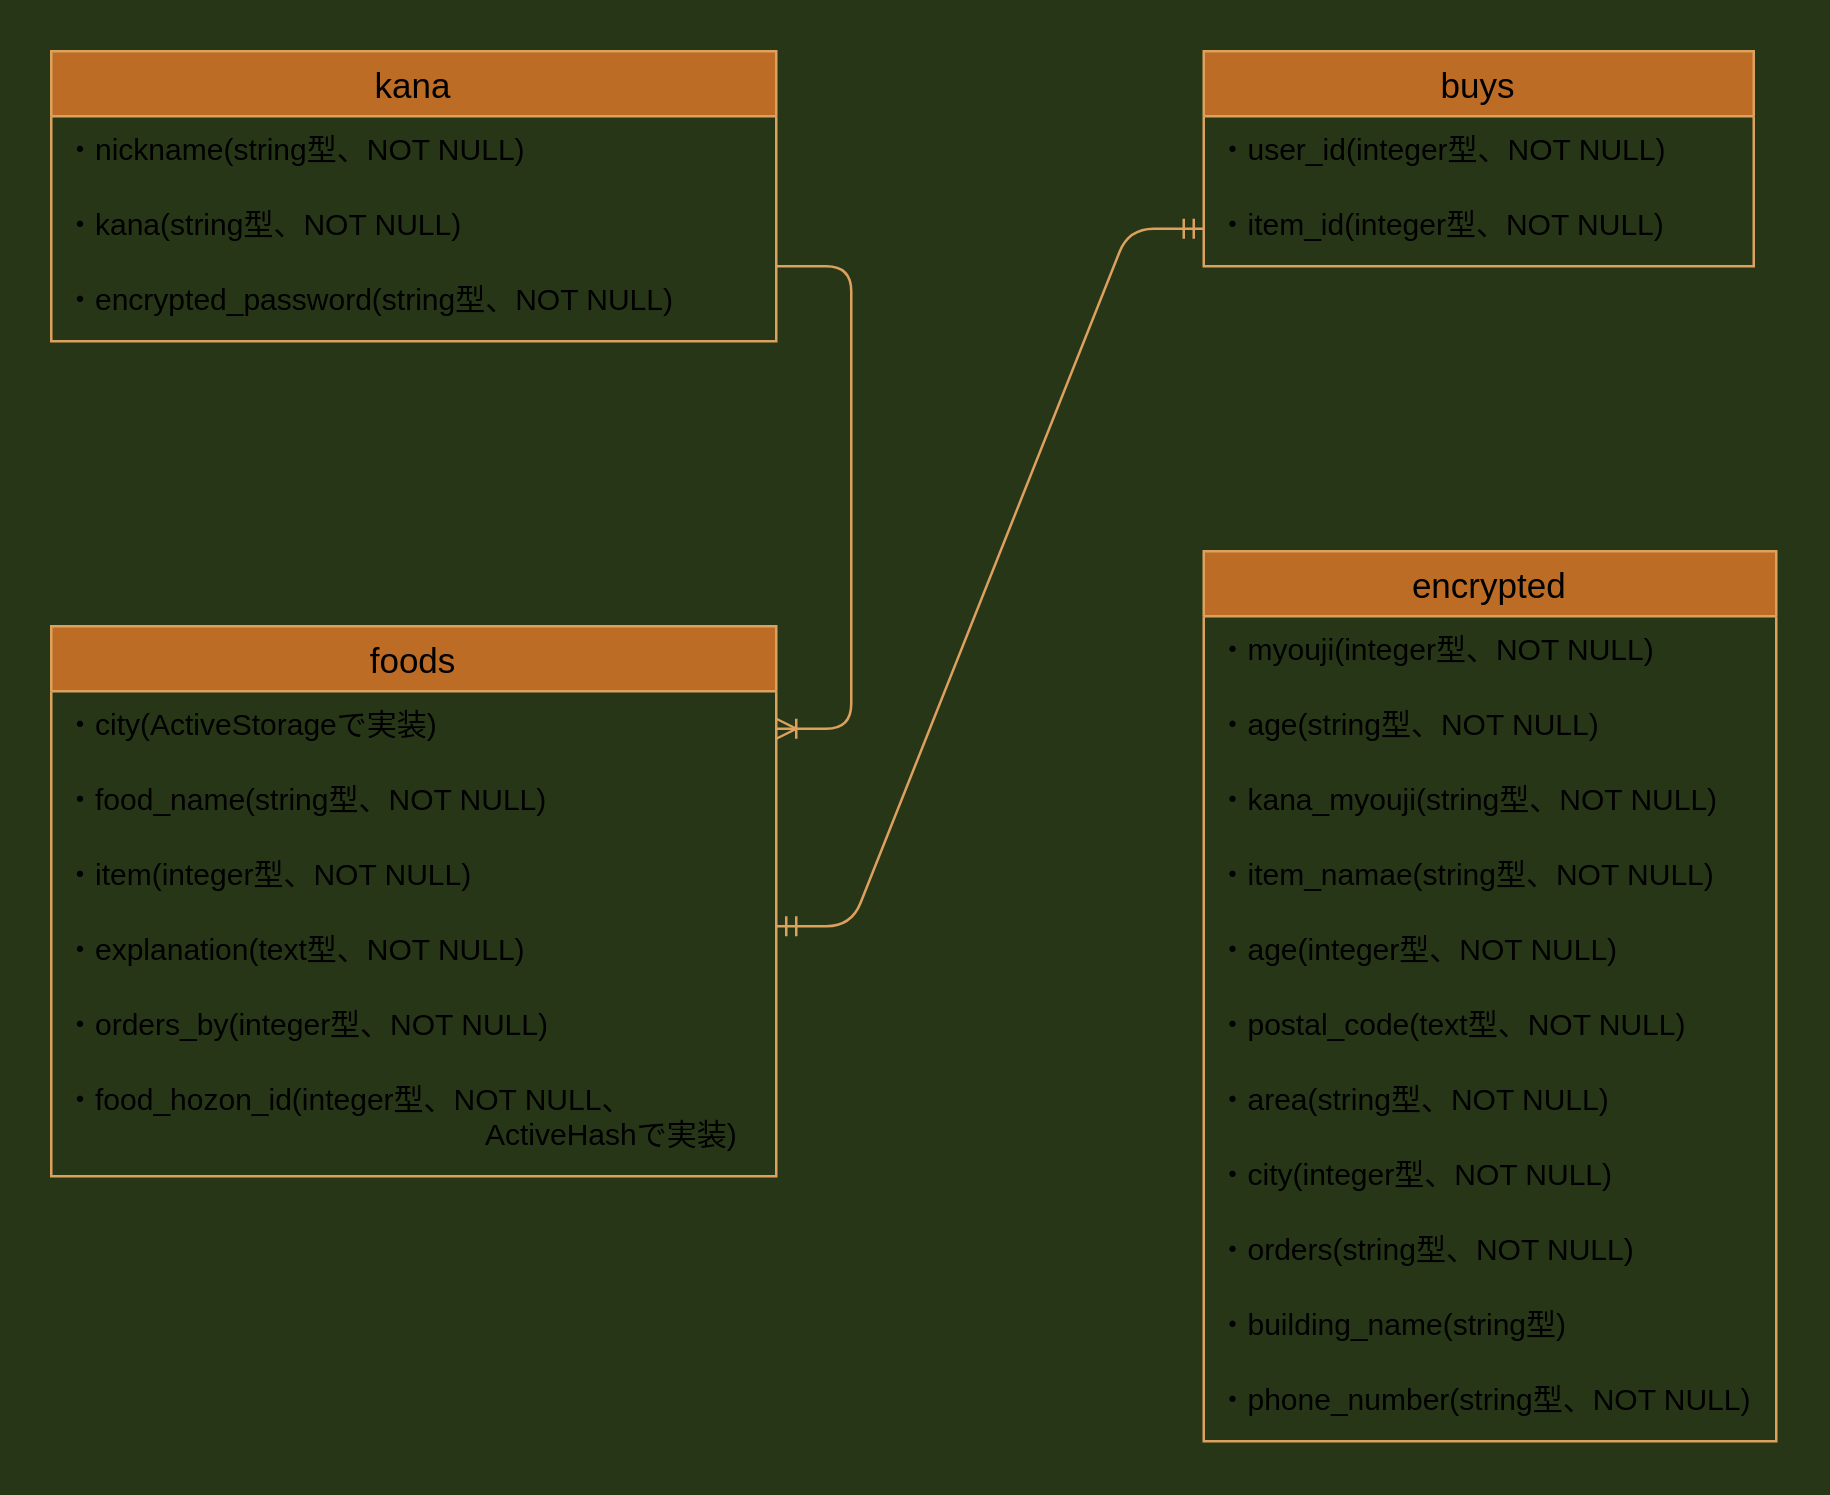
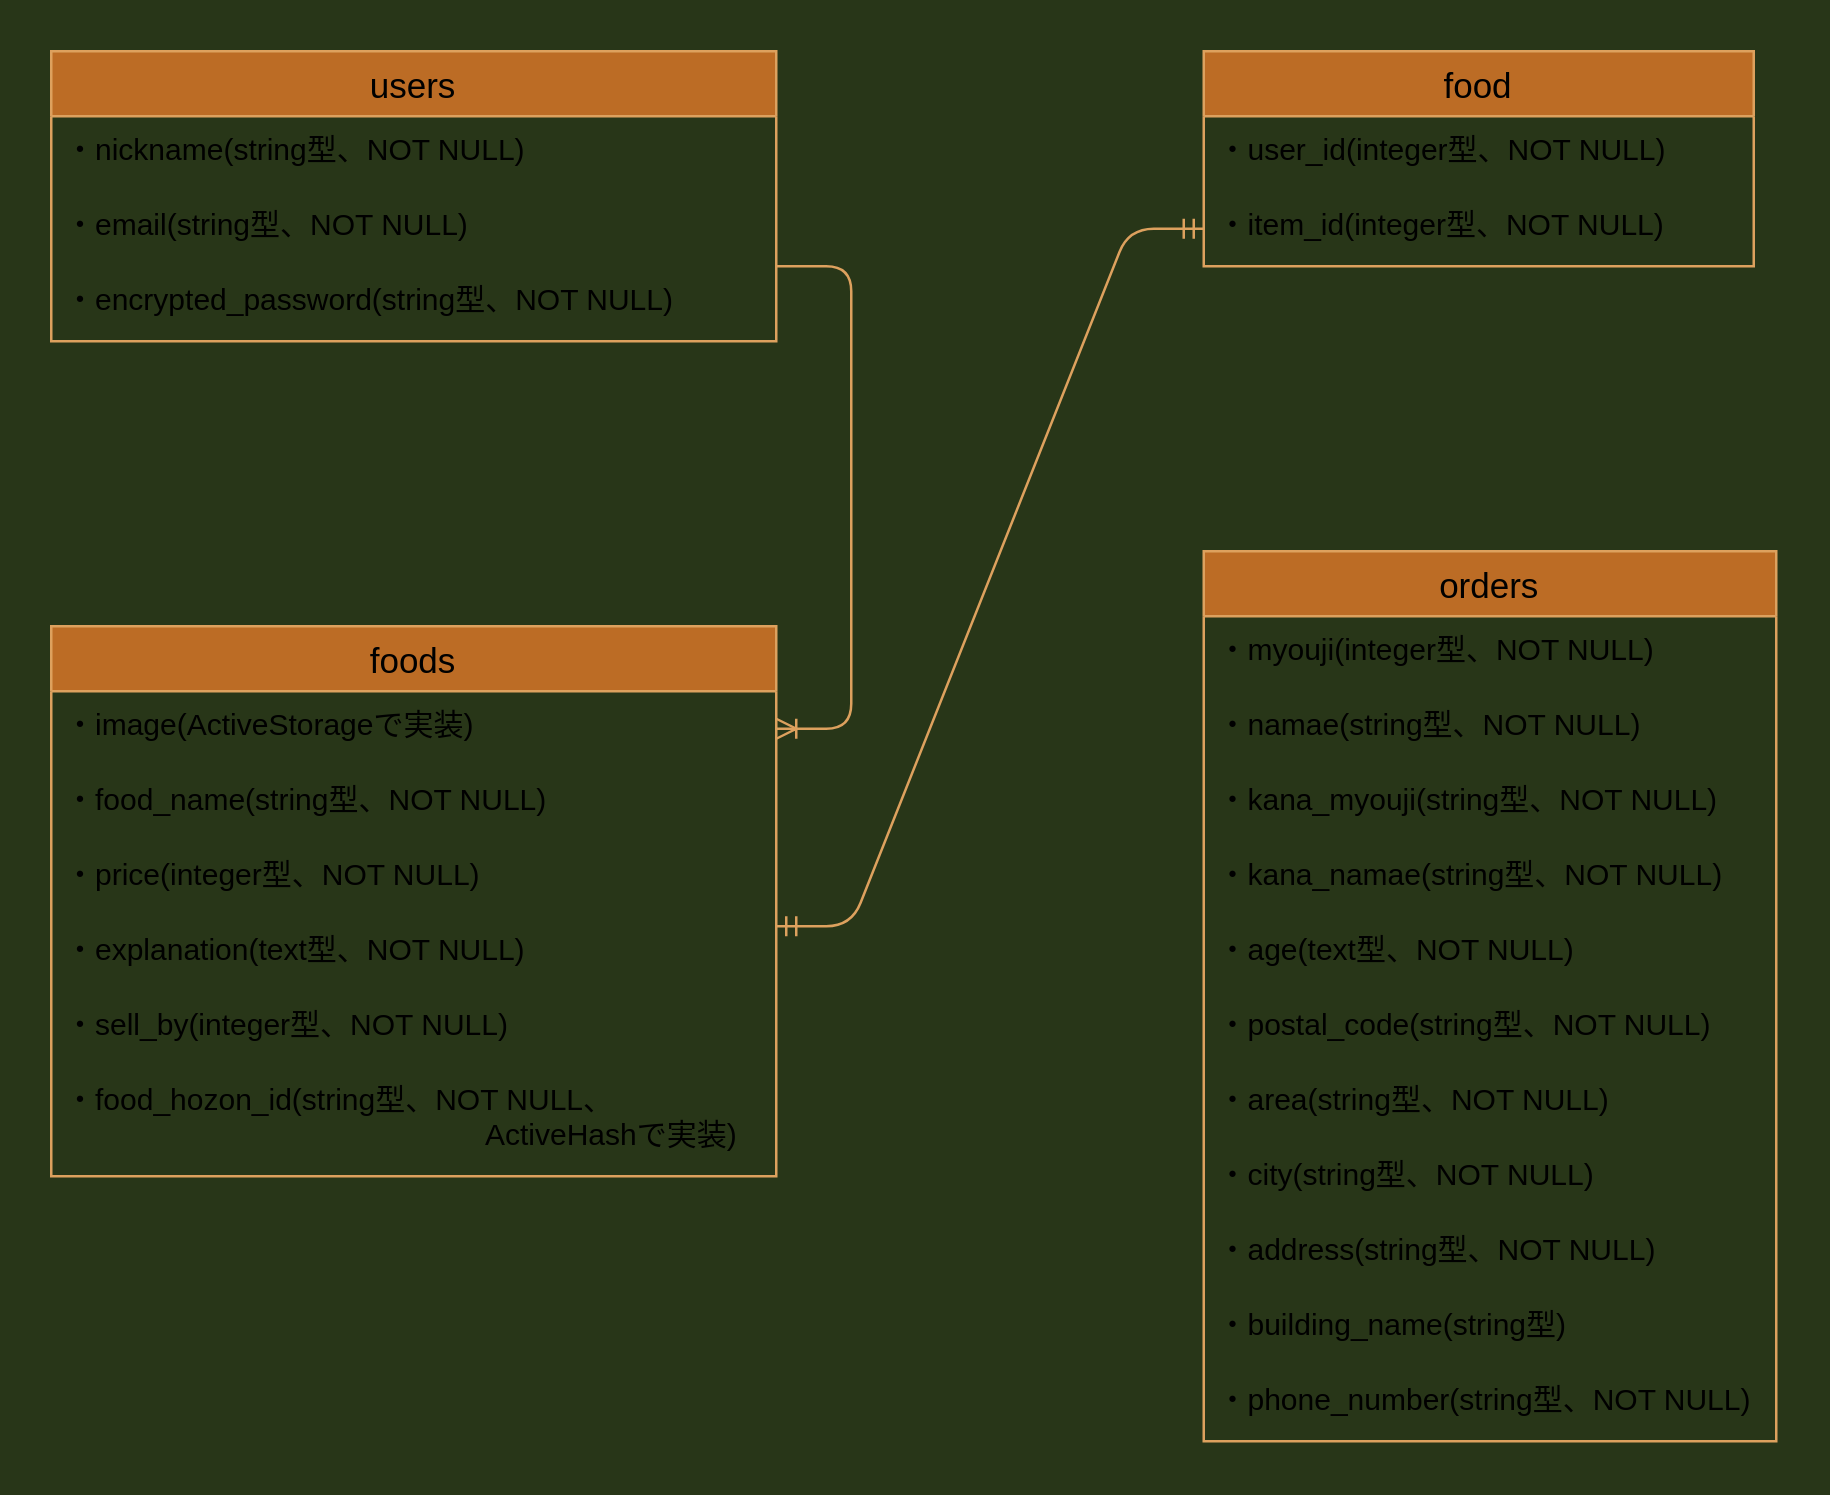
  <mxCell id="0" />
  <mxCell id="1" parent="0" />
- <mxCell id="2" value="kana" style="swimlane;fontStyle=0;childLayout=stackLayout;horizontal=1;startSize=26;horizontalStack=0;resizeParent=1;resizeParentMax=0;resizeLast=0;collapsible=1;marginBottom=0;align=center;fontSize=14;rounded=0;sketch=0;strokeColor=#DDA15E;fillColor=#BC6C25;" parent="1" vertex="1"><mxGeometry x="20" y="20" width="290" height="116" as="geometry" /></mxCell>
+ <mxCell id="2" value="users" style="swimlane;fontStyle=0;childLayout=stackLayout;horizontal=1;startSize=26;horizontalStack=0;resizeParent=1;resizeParentMax=0;resizeLast=0;collapsible=1;marginBottom=0;align=center;fontSize=14;rounded=0;sketch=0;strokeColor=#DDA15E;fillColor=#BC6C25;" parent="1" vertex="1"><mxGeometry x="20" y="20" width="290" height="116" as="geometry" /></mxCell>
  <mxCell id="3" value="・nickname(string型、NOT NULL)" style="text;strokeColor=none;fillColor=none;spacingLeft=4;spacingRight=4;overflow=hidden;rotatable=0;points=[[0,0.5],[1,0.5]];portConstraint=eastwest;fontSize=12;" parent="2" vertex="1"><mxGeometry y="26" width="290" height="30" as="geometry" /></mxCell>
- <mxCell id="4" value="・kana(string型、NOT NULL)" style="text;strokeColor=none;fillColor=none;spacingLeft=4;spacingRight=4;overflow=hidden;rotatable=0;points=[[0,0.5],[1,0.5]];portConstraint=eastwest;fontSize=12;" parent="2" vertex="1"><mxGeometry y="56" width="290" height="30" as="geometry" /></mxCell>
+ <mxCell id="4" value="・email(string型、NOT NULL)" style="text;strokeColor=none;fillColor=none;spacingLeft=4;spacingRight=4;overflow=hidden;rotatable=0;points=[[0,0.5],[1,0.5]];portConstraint=eastwest;fontSize=12;" parent="2" vertex="1"><mxGeometry y="56" width="290" height="30" as="geometry" /></mxCell>
  <mxCell id="5" value="・encrypted_password(string型、NOT NULL)" style="text;strokeColor=none;fillColor=none;spacingLeft=4;spacingRight=4;overflow=hidden;rotatable=0;points=[[0,0.5],[1,0.5]];portConstraint=eastwest;fontSize=12;" parent="2" vertex="1"><mxGeometry y="86" width="290" height="30" as="geometry" /></mxCell>
- <mxCell id="6" value="buys" style="swimlane;fontStyle=0;childLayout=stackLayout;horizontal=1;startSize=26;horizontalStack=0;resizeParent=1;resizeParentMax=0;resizeLast=0;collapsible=1;marginBottom=0;align=center;fontSize=14;rounded=0;sketch=0;strokeColor=#DDA15E;fillColor=#BC6C25;" parent="1" vertex="1"><mxGeometry x="481" y="20" width="220" height="86" as="geometry" /></mxCell>
+ <mxCell id="6" value="food" style="swimlane;fontStyle=0;childLayout=stackLayout;horizontal=1;startSize=26;horizontalStack=0;resizeParent=1;resizeParentMax=0;resizeLast=0;collapsible=1;marginBottom=0;align=center;fontSize=14;rounded=0;sketch=0;strokeColor=#DDA15E;fillColor=#BC6C25;" parent="1" vertex="1"><mxGeometry x="481" y="20" width="220" height="86" as="geometry" /></mxCell>
  <mxCell id="7" value="・user_id(integer型、NOT NULL)" style="text;strokeColor=none;fillColor=none;spacingLeft=4;spacingRight=4;overflow=hidden;rotatable=0;points=[[0,0.5],[1,0.5]];portConstraint=eastwest;fontSize=12;" parent="6" vertex="1"><mxGeometry y="26" width="220" height="30" as="geometry" /></mxCell>
  <mxCell id="8" value="・item_id(integer型、NOT NULL)" style="text;strokeColor=none;fillColor=none;spacingLeft=4;spacingRight=4;overflow=hidden;rotatable=0;points=[[0,0.5],[1,0.5]];portConstraint=eastwest;fontSize=12;" parent="6" vertex="1"><mxGeometry y="56" width="220" height="30" as="geometry" /></mxCell>
  <mxCell id="9" value="foods" style="swimlane;fontStyle=0;childLayout=stackLayout;horizontal=1;startSize=26;horizontalStack=0;resizeParent=1;resizeParentMax=0;resizeLast=0;collapsible=1;marginBottom=0;align=center;fontSize=14;rounded=0;sketch=0;strokeColor=#DDA15E;fillColor=#BC6C25;" parent="1" vertex="1"><mxGeometry x="20" y="250" width="290" height="220" as="geometry" /></mxCell>
- <mxCell id="10" value="・city(ActiveStorageで実装)" style="text;strokeColor=none;fillColor=none;spacingLeft=4;spacingRight=4;overflow=hidden;rotatable=0;points=[[0,0.5],[1,0.5]];portConstraint=eastwest;fontSize=12;" parent="9" vertex="1"><mxGeometry y="26" width="290" height="30" as="geometry" /></mxCell>
+ <mxCell id="10" value="・image(ActiveStorageで実装)" style="text;strokeColor=none;fillColor=none;spacingLeft=4;spacingRight=4;overflow=hidden;rotatable=0;points=[[0,0.5],[1,0.5]];portConstraint=eastwest;fontSize=12;" parent="9" vertex="1"><mxGeometry y="26" width="290" height="30" as="geometry" /></mxCell>
  <mxCell id="11" value="・food_name(string型、NOT NULL)" style="text;strokeColor=none;fillColor=none;spacingLeft=4;spacingRight=4;overflow=hidden;rotatable=0;points=[[0,0.5],[1,0.5]];portConstraint=eastwest;fontSize=12;" parent="9" vertex="1"><mxGeometry y="56" width="290" height="30" as="geometry" /></mxCell>
- <mxCell id="12" value="・item(integer型、NOT NULL)" style="text;strokeColor=none;fillColor=none;spacingLeft=4;spacingRight=4;overflow=hidden;rotatable=0;points=[[0,0.5],[1,0.5]];portConstraint=eastwest;fontSize=12;" parent="9" vertex="1"><mxGeometry y="86" width="290" height="30" as="geometry" /></mxCell>
+ <mxCell id="12" value="・price(integer型、NOT NULL)" style="text;strokeColor=none;fillColor=none;spacingLeft=4;spacingRight=4;overflow=hidden;rotatable=0;points=[[0,0.5],[1,0.5]];portConstraint=eastwest;fontSize=12;" parent="9" vertex="1"><mxGeometry y="86" width="290" height="30" as="geometry" /></mxCell>
  <mxCell id="13" value="・explanation(text型、NOT NULL)" style="text;strokeColor=none;fillColor=none;spacingLeft=4;spacingRight=4;overflow=hidden;rotatable=0;points=[[0,0.5],[1,0.5]];portConstraint=eastwest;fontSize=12;" parent="9" vertex="1"><mxGeometry y="116" width="290" height="30" as="geometry" /></mxCell>
- <mxCell id="14" value="・orders_by(integer型、NOT NULL)" style="text;strokeColor=none;fillColor=none;spacingLeft=4;spacingRight=4;overflow=hidden;rotatable=0;points=[[0,0.5],[1,0.5]];portConstraint=eastwest;fontSize=12;" parent="9" vertex="1"><mxGeometry y="146" width="290" height="30" as="geometry" /></mxCell>
- <mxCell id="15" value="・food_hozon_id(integer型、NOT NULL、&#10;　　　　　　　　　　　　　　ActiveHashで実装)" style="text;strokeColor=none;fillColor=none;spacingLeft=4;spacingRight=4;overflow=hidden;rotatable=0;points=[[0,0.5],[1,0.5]];portConstraint=eastwest;fontSize=12;" parent="9" vertex="1"><mxGeometry y="176" width="290" height="44" as="geometry" /></mxCell>
+ <mxCell id="14" value="・sell_by(integer型、NOT NULL)" style="text;strokeColor=none;fillColor=none;spacingLeft=4;spacingRight=4;overflow=hidden;rotatable=0;points=[[0,0.5],[1,0.5]];portConstraint=eastwest;fontSize=12;" parent="9" vertex="1"><mxGeometry y="146" width="290" height="30" as="geometry" /></mxCell>
+ <mxCell id="15" value="・food_hozon_id(string型、NOT NULL、&#10;　　　　　　　　　　　　　　ActiveHashで実装)" style="text;strokeColor=none;fillColor=none;spacingLeft=4;spacingRight=4;overflow=hidden;rotatable=0;points=[[0,0.5],[1,0.5]];portConstraint=eastwest;fontSize=12;" parent="9" vertex="1"><mxGeometry y="176" width="290" height="44" as="geometry" /></mxCell>
  <mxCell id="16" style="edgeStyle=orthogonalEdgeStyle;curved=0;rounded=1;sketch=0;orthogonalLoop=1;jettySize=auto;html=1;exitX=1;exitY=0.5;exitDx=0;exitDy=0;strokeColor=#DDA15E;fillColor=#BC6C25;fontColor=#FEFAE0;" parent="9" source="12" target="12" edge="1"><mxGeometry relative="1" as="geometry" /></mxCell>
  <mxCell id="17" value="" style="edgeStyle=entityRelationEdgeStyle;fontSize=12;html=1;endArrow=ERoneToMany;strokeColor=#DDA15E;fillColor=#BC6C25;entryX=1;entryY=0.5;entryDx=0;entryDy=0;" parent="1" target="10" edge="1"><mxGeometry width="100" height="100" relative="1" as="geometry"><mxPoint x="310" y="106" as="sourcePoint" /><mxPoint x="390" y="286" as="targetPoint" /></mxGeometry></mxCell>
  <mxCell id="18" value="" style="edgeStyle=entityRelationEdgeStyle;fontSize=12;html=1;endArrow=ERmandOne;startArrow=ERmandOne;strokeColor=#DDA15E;fillColor=#BC6C25;entryX=0;entryY=0.5;entryDx=0;entryDy=0;" parent="1" target="8" edge="1"><mxGeometry width="100" height="100" relative="1" as="geometry"><mxPoint x="310" y="370" as="sourcePoint" /><mxPoint x="470" y="90" as="targetPoint" /></mxGeometry></mxCell>
- <mxCell id="19" value="encrypted" style="swimlane;fontStyle=0;childLayout=stackLayout;horizontal=1;startSize=26;horizontalStack=0;resizeParent=1;resizeParentMax=0;resizeLast=0;collapsible=1;marginBottom=0;align=center;fontSize=14;rounded=0;sketch=0;strokeColor=#DDA15E;fillColor=#BC6C25;" parent="1" vertex="1"><mxGeometry x="481" y="220" width="229" height="356" as="geometry" /></mxCell>
+ <mxCell id="19" value="orders" style="swimlane;fontStyle=0;childLayout=stackLayout;horizontal=1;startSize=26;horizontalStack=0;resizeParent=1;resizeParentMax=0;resizeLast=0;collapsible=1;marginBottom=0;align=center;fontSize=14;rounded=0;sketch=0;strokeColor=#DDA15E;fillColor=#BC6C25;" parent="1" vertex="1"><mxGeometry x="481" y="220" width="229" height="356" as="geometry" /></mxCell>
  <mxCell id="20" value="・myouji(integer型、NOT NULL)" style="text;strokeColor=none;fillColor=none;spacingLeft=4;spacingRight=4;overflow=hidden;rotatable=0;points=[[0,0.5],[1,0.5]];portConstraint=eastwest;fontSize=12;" parent="19" vertex="1"><mxGeometry y="26" width="229" height="30" as="geometry" /></mxCell>
- <mxCell id="21" value="・age(string型、NOT NULL)" style="text;strokeColor=none;fillColor=none;spacingLeft=4;spacingRight=4;overflow=hidden;rotatable=0;points=[[0,0.5],[1,0.5]];portConstraint=eastwest;fontSize=12;" parent="19" vertex="1"><mxGeometry y="56" width="229" height="30" as="geometry" /></mxCell>
+ <mxCell id="21" value="・namae(string型、NOT NULL)" style="text;strokeColor=none;fillColor=none;spacingLeft=4;spacingRight=4;overflow=hidden;rotatable=0;points=[[0,0.5],[1,0.5]];portConstraint=eastwest;fontSize=12;" parent="19" vertex="1"><mxGeometry y="56" width="229" height="30" as="geometry" /></mxCell>
  <mxCell id="22" value="・kana_myouji(string型、NOT NULL)&#10;&#10;" style="text;strokeColor=none;fillColor=none;spacingLeft=4;spacingRight=4;overflow=hidden;rotatable=0;points=[[0,0.5],[1,0.5]];portConstraint=eastwest;fontSize=12;" parent="19" vertex="1"><mxGeometry y="86" width="229" height="30" as="geometry" /></mxCell>
- <mxCell id="23" value="・item_namae(string型、NOT NULL)&#10;&#10;" style="text;strokeColor=none;fillColor=none;spacingLeft=4;spacingRight=4;overflow=hidden;rotatable=0;points=[[0,0.5],[1,0.5]];portConstraint=eastwest;fontSize=12;" parent="19" vertex="1"><mxGeometry y="116" width="229" height="30" as="geometry" /></mxCell>
- <mxCell id="24" value="・age(integer型、NOT NULL)&#10;&#10;" style="text;strokeColor=none;fillColor=none;spacingLeft=4;spacingRight=4;overflow=hidden;rotatable=0;points=[[0,0.5],[1,0.5]];portConstraint=eastwest;fontSize=12;" parent="19" vertex="1"><mxGeometry y="146" width="229" height="30" as="geometry" /></mxCell>
- <mxCell id="25" value="・postal_code(text型、NOT NULL)" style="text;strokeColor=none;fillColor=none;spacingLeft=4;spacingRight=4;overflow=hidden;rotatable=0;points=[[0,0.5],[1,0.5]];portConstraint=eastwest;fontSize=12;" parent="19" vertex="1"><mxGeometry y="176" width="229" height="30" as="geometry" /></mxCell>
+ <mxCell id="23" value="・kana_namae(string型、NOT NULL)&#10;&#10;" style="text;strokeColor=none;fillColor=none;spacingLeft=4;spacingRight=4;overflow=hidden;rotatable=0;points=[[0,0.5],[1,0.5]];portConstraint=eastwest;fontSize=12;" parent="19" vertex="1"><mxGeometry y="116" width="229" height="30" as="geometry" /></mxCell>
+ <mxCell id="24" value="・age(text型、NOT NULL)&#10;&#10;" style="text;strokeColor=none;fillColor=none;spacingLeft=4;spacingRight=4;overflow=hidden;rotatable=0;points=[[0,0.5],[1,0.5]];portConstraint=eastwest;fontSize=12;" parent="19" vertex="1"><mxGeometry y="146" width="229" height="30" as="geometry" /></mxCell>
+ <mxCell id="25" value="・postal_code(string型、NOT NULL)" style="text;strokeColor=none;fillColor=none;spacingLeft=4;spacingRight=4;overflow=hidden;rotatable=0;points=[[0,0.5],[1,0.5]];portConstraint=eastwest;fontSize=12;" parent="19" vertex="1"><mxGeometry y="176" width="229" height="30" as="geometry" /></mxCell>
  <mxCell id="26" value="・area(string型、NOT NULL)&#10;" style="text;strokeColor=none;fillColor=none;spacingLeft=4;spacingRight=4;overflow=hidden;rotatable=0;points=[[0,0.5],[1,0.5]];portConstraint=eastwest;fontSize=12;" parent="19" vertex="1"><mxGeometry y="206" width="229" height="30" as="geometry" /></mxCell>
- <mxCell id="27" value="・city(integer型、NOT NULL)&#10;&#10;" style="text;strokeColor=none;fillColor=none;spacingLeft=4;spacingRight=4;overflow=hidden;rotatable=0;points=[[0,0.5],[1,0.5]];portConstraint=eastwest;fontSize=12;" parent="19" vertex="1"><mxGeometry y="236" width="229" height="30" as="geometry" /></mxCell>
- <mxCell id="28" value="・orders(string型、NOT NULL)&#10;&#10;" style="text;strokeColor=none;fillColor=none;spacingLeft=4;spacingRight=4;overflow=hidden;rotatable=0;points=[[0,0.5],[1,0.5]];portConstraint=eastwest;fontSize=12;" parent="19" vertex="1"><mxGeometry y="266" width="229" height="30" as="geometry" /></mxCell>
+ <mxCell id="27" value="・city(string型、NOT NULL)&#10;&#10;" style="text;strokeColor=none;fillColor=none;spacingLeft=4;spacingRight=4;overflow=hidden;rotatable=0;points=[[0,0.5],[1,0.5]];portConstraint=eastwest;fontSize=12;" parent="19" vertex="1"><mxGeometry y="236" width="229" height="30" as="geometry" /></mxCell>
+ <mxCell id="28" value="・address(string型、NOT NULL)&#10;&#10;" style="text;strokeColor=none;fillColor=none;spacingLeft=4;spacingRight=4;overflow=hidden;rotatable=0;points=[[0,0.5],[1,0.5]];portConstraint=eastwest;fontSize=12;" parent="19" vertex="1"><mxGeometry y="266" width="229" height="30" as="geometry" /></mxCell>
  <mxCell id="29" value="・building_name(string型)&#10;&#10;" style="text;strokeColor=none;fillColor=none;spacingLeft=4;spacingRight=4;overflow=hidden;rotatable=0;points=[[0,0.5],[1,0.5]];portConstraint=eastwest;fontSize=12;" parent="19" vertex="1"><mxGeometry y="296" width="229" height="30" as="geometry" /></mxCell>
  <mxCell id="30" value="・phone_number(string型、NOT NULL)&#10;" style="text;strokeColor=none;fillColor=none;spacingLeft=4;spacingRight=4;overflow=hidden;rotatable=0;points=[[0,0.5],[1,0.5]];portConstraint=eastwest;fontSize=12;" parent="19" vertex="1"><mxGeometry y="326" width="229" height="30" as="geometry" /></mxCell>
  <mxCell id="31" style="edgeStyle=orthogonalEdgeStyle;curved=0;rounded=1;sketch=0;orthogonalLoop=1;jettySize=auto;html=1;exitX=1;exitY=0.5;exitDx=0;exitDy=0;strokeColor=#DDA15E;fillColor=#BC6C25;fontColor=#FEFAE0;" parent="19" source="24" target="24" edge="1"><mxGeometry relative="1" as="geometry" /></mxCell>
